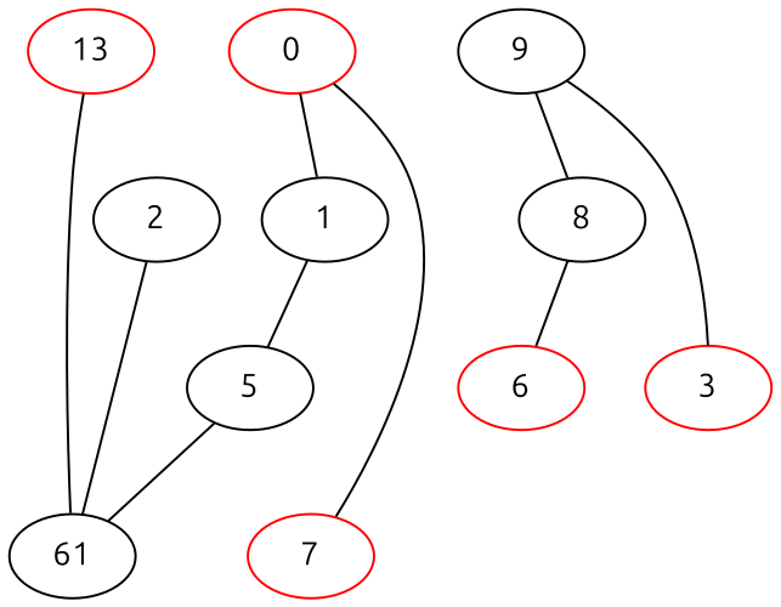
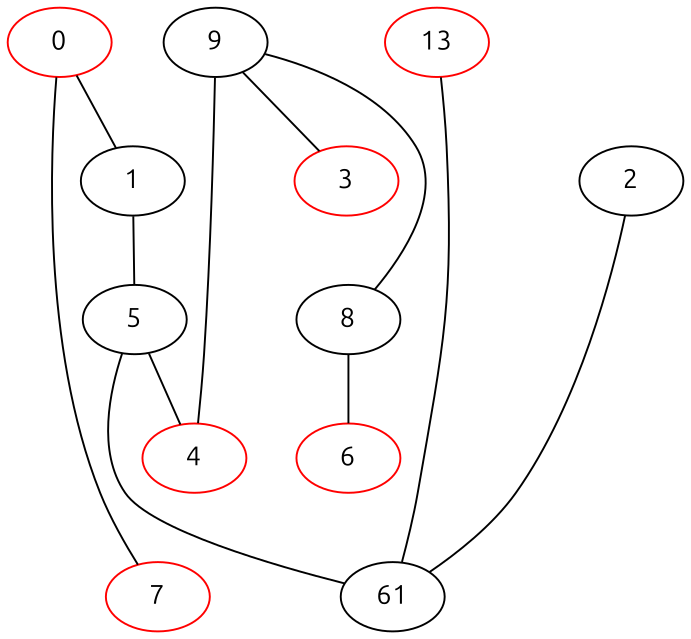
  strict graph {
    fontname=Ubuntu
    node [color=black fontname=Ubuntu weight=0]
    edge [fontname=Ubuntu weight=0]
    1
    5
    n3 [label=61]
+   4 [color=red]
    n5 [color=red label=13]
    7 [color=red]
    9
    8
    3 [color=red]
    6 [color=red]
    0 [color=red]
    2
    1 -- 5
    5 -- n3
+   5 -- 4
    n5 -- n3
+   9 -- 4
    9 -- 8
    9 -- 3
    8 -- 6
    0 -- 1
    0 -- 7
    2 -- n3
  }
